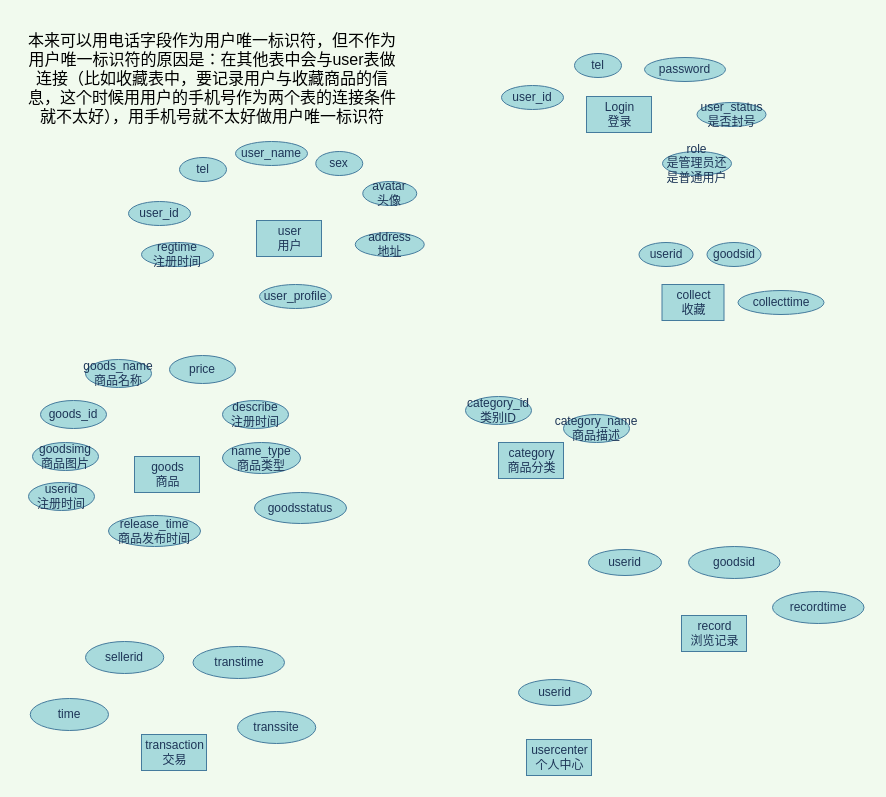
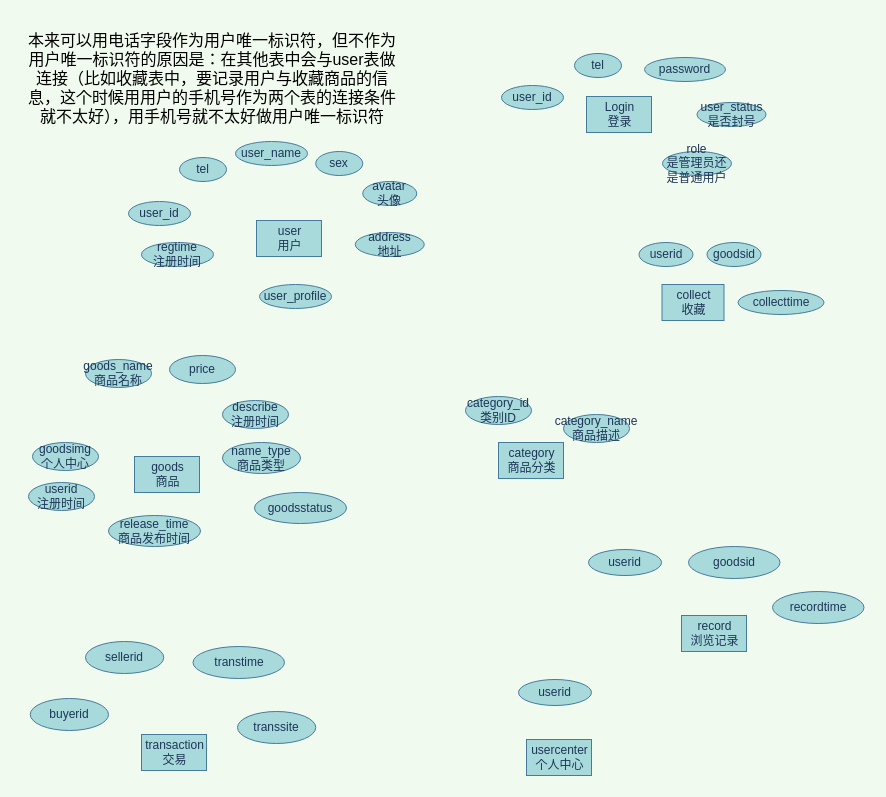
  <mxCell id="0" />
  <mxCell id="1" parent="0" />
  <mxCell id="2" value="user&lt;br&gt;用户" style="html=1;fillColor=#A8DADC;strokeColor=#457B9D;fontColor=#1D3557;" parent="1" vertex="1"><mxGeometry x="256" y="220" width="65" height="36" as="geometry" /></mxCell>
  <mxCell id="3" value="collect&lt;br&gt;收藏" style="html=1;fillColor=#A8DADC;strokeColor=#457B9D;fontColor=#1D3557;" parent="1" vertex="1"><mxGeometry x="661.5" y="284" width="62" height="36" as="geometry" /></mxCell>
  <mxCell id="4" value="user_id" style="ellipse;whiteSpace=wrap;html=1;rounded=0;sketch=0;fontColor=#1D3557;strokeColor=#457B9D;fillColor=#A8DADC;" parent="1" vertex="1"><mxGeometry x="128" y="201" width="62" height="24" as="geometry" /></mxCell>
  <mxCell id="5" value="user_name" style="ellipse;whiteSpace=wrap;html=1;rounded=0;sketch=0;fontColor=#1D3557;strokeColor=#457B9D;fillColor=#A8DADC;" parent="1" vertex="1"><mxGeometry x="235" y="141" width="72" height="24" as="geometry" /></mxCell>
  <mxCell id="6" value="tel" style="ellipse;whiteSpace=wrap;html=1;rounded=0;sketch=0;fontColor=#1D3557;strokeColor=#457B9D;fillColor=#A8DADC;" parent="1" vertex="1"><mxGeometry x="179" y="157" width="47" height="24" as="geometry" /></mxCell>
  <mxCell id="7" value="address&lt;br&gt;地址" style="ellipse;whiteSpace=wrap;html=1;rounded=0;sketch=0;fontColor=#1D3557;strokeColor=#457B9D;fillColor=#A8DADC;" parent="1" vertex="1"><mxGeometry x="354.75" y="232" width="69" height="24" as="geometry" /></mxCell>
  <mxCell id="8" value="sex" style="ellipse;whiteSpace=wrap;html=1;rounded=0;sketch=0;fontColor=#1D3557;strokeColor=#457B9D;fillColor=#A8DADC;" parent="1" vertex="1"><mxGeometry x="315.25" y="151" width="47" height="24" as="geometry" /></mxCell>
  <mxCell id="9" value="avatar&lt;br&gt;头像" style="ellipse;whiteSpace=wrap;html=1;rounded=0;sketch=0;fontColor=#1D3557;strokeColor=#457B9D;fillColor=#A8DADC;" parent="1" vertex="1"><mxGeometry x="362.25" y="181" width="54" height="24" as="geometry" /></mxCell>
  <mxCell id="10" value="regtime&lt;br&gt;注册时间" style="ellipse;whiteSpace=wrap;html=1;rounded=0;sketch=0;fontColor=#1D3557;strokeColor=#457B9D;fillColor=#A8DADC;" parent="1" vertex="1"><mxGeometry x="141" y="242" width="72" height="24" as="geometry" /></mxCell>
  <mxCell id="11" value="user_status&lt;br&gt;是否封号" style="ellipse;whiteSpace=wrap;html=1;rounded=0;sketch=0;fontColor=#1D3557;strokeColor=#457B9D;fillColor=#A8DADC;" parent="1" vertex="1"><mxGeometry x="696.5" y="102" width="69" height="24" as="geometry" /></mxCell>
  <mxCell id="12" value="userid" style="ellipse;whiteSpace=wrap;html=1;rounded=0;sketch=0;fontColor=#1D3557;strokeColor=#457B9D;fillColor=#A8DADC;" parent="1" vertex="1"><mxGeometry x="638.5" y="242" width="54" height="24" as="geometry" /></mxCell>
  <mxCell id="13" value="goodsid" style="ellipse;whiteSpace=wrap;html=1;rounded=0;sketch=0;fontColor=#1D3557;strokeColor=#457B9D;fillColor=#A8DADC;" parent="1" vertex="1"><mxGeometry x="706.5" y="242" width="54" height="24" as="geometry" /></mxCell>
  <mxCell id="14" value="collecttime" style="ellipse;whiteSpace=wrap;html=1;rounded=0;sketch=0;fontColor=#1D3557;strokeColor=#457B9D;fillColor=#A8DADC;" parent="1" vertex="1"><mxGeometry x="737.5" y="290" width="86" height="24" as="geometry" /></mxCell>
  <mxCell id="15" value="goods&lt;br&gt;商品" style="html=1;fillColor=#A8DADC;strokeColor=#457B9D;fontColor=#1D3557;" parent="1" vertex="1"><mxGeometry x="134" y="456" width="65" height="36" as="geometry" /></mxCell>
  <mxCell id="16" value="record&lt;br&gt;浏览记录" style="html=1;fillColor=#A8DADC;strokeColor=#457B9D;fontColor=#1D3557;" parent="1" vertex="1"><mxGeometry x="681" y="615" width="65" height="36" as="geometry" /></mxCell>
- <mxCell id="17" value="goods_id" style="ellipse;whiteSpace=wrap;html=1;rounded=0;sketch=0;fontColor=#1D3557;strokeColor=#457B9D;fillColor=#A8DADC;" parent="1" vertex="1"><mxGeometry x="40" y="400" width="66" height="28" as="geometry" /></mxCell>
  <mxCell id="18" value="price" style="ellipse;whiteSpace=wrap;html=1;rounded=0;sketch=0;fontColor=#1D3557;strokeColor=#457B9D;fillColor=#A8DADC;" parent="1" vertex="1"><mxGeometry x="169" y="355" width="66" height="28" as="geometry" /></mxCell>
  <mxCell id="19" value="describe&lt;br&gt;注册时间" style="ellipse;whiteSpace=wrap;html=1;rounded=0;sketch=0;fontColor=#1D3557;strokeColor=#457B9D;fillColor=#A8DADC;" parent="1" vertex="1"><mxGeometry x="222" y="400" width="66" height="28" as="geometry" /></mxCell>
  <mxCell id="20" value="name_type&lt;br&gt;商品类型" style="ellipse;whiteSpace=wrap;html=1;rounded=0;sketch=0;fontColor=#1D3557;strokeColor=#457B9D;fillColor=#A8DADC;" parent="1" vertex="1"><mxGeometry x="222" y="442" width="78" height="31" as="geometry" /></mxCell>
  <mxCell id="21" value="goodsstatus" style="ellipse;whiteSpace=wrap;html=1;rounded=0;sketch=0;fontColor=#1D3557;strokeColor=#457B9D;fillColor=#A8DADC;" parent="1" vertex="1"><mxGeometry x="254" y="492" width="92" height="31" as="geometry" /></mxCell>
  <mxCell id="22" value="release_time&lt;br&gt;商品发布时间" style="ellipse;whiteSpace=wrap;html=1;rounded=0;sketch=0;fontColor=#1D3557;strokeColor=#457B9D;fillColor=#A8DADC;" parent="1" vertex="1"><mxGeometry x="108" y="515" width="92" height="31" as="geometry" /></mxCell>
  <mxCell id="23" value="transaction&lt;br&gt;交易" style="html=1;fillColor=#A8DADC;strokeColor=#457B9D;fontColor=#1D3557;" parent="1" vertex="1"><mxGeometry x="141" y="734" width="65" height="36" as="geometry" /></mxCell>
- <mxCell id="24" value="goodsimg&lt;br&gt;商品图片" style="ellipse;whiteSpace=wrap;html=1;rounded=0;sketch=0;fontColor=#1D3557;strokeColor=#457B9D;fillColor=#A8DADC;" parent="1" vertex="1"><mxGeometry x="32" y="442" width="66" height="28" as="geometry" /></mxCell>
+ <mxCell id="24" value="goodsimg&lt;br&gt;个人中心" style="ellipse;whiteSpace=wrap;html=1;rounded=0;sketch=0;fontColor=#1D3557;strokeColor=#457B9D;fillColor=#A8DADC;" parent="1" vertex="1"><mxGeometry x="32" y="442" width="66" height="28" as="geometry" /></mxCell>
  <mxCell id="25" value="transtime" style="ellipse;whiteSpace=wrap;html=1;rounded=0;sketch=0;fontColor=#1D3557;strokeColor=#457B9D;fillColor=#A8DADC;" parent="1" vertex="1"><mxGeometry x="192.5" y="646" width="91.5" height="32" as="geometry" /></mxCell>
  <mxCell id="26" value="transsite" style="ellipse;whiteSpace=wrap;html=1;rounded=0;sketch=0;fontColor=#1D3557;strokeColor=#457B9D;fillColor=#A8DADC;" parent="1" vertex="1"><mxGeometry x="237" y="711" width="78.25" height="32" as="geometry" /></mxCell>
- <mxCell id="27" value="time" style="ellipse;whiteSpace=wrap;html=1;rounded=0;sketch=0;fontColor=#1D3557;strokeColor=#457B9D;fillColor=#A8DADC;" parent="1" vertex="1"><mxGeometry x="29.75" y="698" width="78.25" height="32" as="geometry" /></mxCell>
+ <mxCell id="27" value="buyerid" style="ellipse;whiteSpace=wrap;html=1;rounded=0;sketch=0;fontColor=#1D3557;strokeColor=#457B9D;fillColor=#A8DADC;" parent="1" vertex="1"><mxGeometry x="29.75" y="698" width="78.25" height="32" as="geometry" /></mxCell>
  <mxCell id="28" value="sellerid" style="ellipse;whiteSpace=wrap;html=1;rounded=0;sketch=0;fontColor=#1D3557;strokeColor=#457B9D;fillColor=#A8DADC;" parent="1" vertex="1"><mxGeometry x="85" y="641" width="78.25" height="32" as="geometry" /></mxCell>
  <mxCell id="29" value="goodsid" style="ellipse;whiteSpace=wrap;html=1;rounded=0;sketch=0;fontColor=#1D3557;strokeColor=#457B9D;fillColor=#A8DADC;" parent="1" vertex="1"><mxGeometry x="688" y="546" width="91.5" height="32" as="geometry" /></mxCell>
  <mxCell id="30" value="userid" style="ellipse;whiteSpace=wrap;html=1;rounded=0;sketch=0;fontColor=#1D3557;strokeColor=#457B9D;fillColor=#A8DADC;" parent="1" vertex="1"><mxGeometry x="588" y="549" width="73" height="26" as="geometry" /></mxCell>
  <mxCell id="31" value="recordtime" style="ellipse;whiteSpace=wrap;html=1;rounded=0;sketch=0;fontColor=#1D3557;strokeColor=#457B9D;fillColor=#A8DADC;" parent="1" vertex="1"><mxGeometry x="772" y="591" width="91.5" height="32" as="geometry" /></mxCell>
  <mxCell id="32" value="usercenter&lt;br&gt;个人中心" style="html=1;fillColor=#A8DADC;strokeColor=#457B9D;fontColor=#1D3557;" parent="1" vertex="1"><mxGeometry x="526" y="739" width="65" height="36" as="geometry" /></mxCell>
  <mxCell id="33" value="userid" style="ellipse;whiteSpace=wrap;html=1;rounded=0;sketch=0;fontColor=#1D3557;strokeColor=#457B9D;fillColor=#A8DADC;" parent="1" vertex="1"><mxGeometry x="518" y="679" width="73" height="26" as="geometry" /></mxCell>
  <mxCell id="34" value="userid&lt;br&gt;注册时间" style="ellipse;whiteSpace=wrap;html=1;rounded=0;sketch=0;fontColor=#1D3557;strokeColor=#457B9D;fillColor=#A8DADC;" parent="1" vertex="1"><mxGeometry x="28" y="482" width="66" height="28" as="geometry" /></mxCell>
  <mxCell id="35" value="role&lt;br&gt;是管理员还是普通用户" style="ellipse;whiteSpace=wrap;html=1;rounded=0;sketch=0;fontColor=#1D3557;strokeColor=#457B9D;fillColor=#A8DADC;" parent="1" vertex="1"><mxGeometry x="662" y="151" width="69" height="24" as="geometry" /></mxCell>
  <mxCell id="36" value="password" style="ellipse;whiteSpace=wrap;html=1;rounded=0;sketch=0;fontColor=#1D3557;strokeColor=#457B9D;fillColor=#A8DADC;" parent="1" vertex="1"><mxGeometry x="644" y="57" width="81" height="24" as="geometry" /></mxCell>
  <mxCell id="37" value="Login&lt;br&gt;登录" style="html=1;fillColor=#A8DADC;strokeColor=#457B9D;fontColor=#1D3557;" parent="1" vertex="1"><mxGeometry x="586" y="96" width="65" height="36" as="geometry" /></mxCell>
  <mxCell id="38" value="tel" style="ellipse;whiteSpace=wrap;html=1;rounded=0;sketch=0;fontColor=#1D3557;strokeColor=#457B9D;fillColor=#A8DADC;" parent="1" vertex="1"><mxGeometry x="574" y="53" width="47" height="24" as="geometry" /></mxCell>
  <mxCell id="39" value="user_id" style="ellipse;whiteSpace=wrap;html=1;rounded=0;sketch=0;fontColor=#1D3557;strokeColor=#457B9D;fillColor=#A8DADC;" parent="1" vertex="1"><mxGeometry x="501" y="85" width="62" height="24" as="geometry" /></mxCell>
  <mxCell id="40" value="&lt;font style=&quot;font-size: 16px&quot;&gt;本来可以用电话字段作为用户唯一标识符，但不作为用户唯一标识符的原因是：在其他表中会与user表做连接（比如收藏表中，要记录用户与收藏商品的信息，这个时候用用户的手机号作为两个表的连接条件就不太好），用手机号就不太好做用户唯一标识符&lt;/font&gt;" style="text;html=1;strokeColor=none;fillColor=none;align=center;verticalAlign=middle;whiteSpace=wrap;rounded=0;" parent="1" vertex="1"><mxGeometry x="20" y="20" width="383.75" height="116" as="geometry" /></mxCell>
  <mxCell id="41" value="user_profile" style="ellipse;whiteSpace=wrap;html=1;rounded=0;sketch=0;fontColor=#1D3557;strokeColor=#457B9D;fillColor=#A8DADC;" vertex="1" parent="1"><mxGeometry x="259" y="284" width="72" height="24" as="geometry" /></mxCell>
  <mxCell id="42" value="goods_name&lt;br&gt;商品名称" style="ellipse;whiteSpace=wrap;html=1;rounded=0;sketch=0;fontColor=#1D3557;strokeColor=#457B9D;fillColor=#A8DADC;" vertex="1" parent="1"><mxGeometry x="85" y="359" width="66" height="28" as="geometry" /></mxCell>
  <mxCell id="43" value="category&lt;br&gt;商品分类" style="html=1;fillColor=#A8DADC;strokeColor=#457B9D;fontColor=#1D3557;" vertex="1" parent="1"><mxGeometry x="498" y="442" width="65" height="36" as="geometry" /></mxCell>
  <mxCell id="44" value="category_name&lt;br&gt;商品描述" style="ellipse;whiteSpace=wrap;html=1;rounded=0;sketch=0;fontColor=#1D3557;strokeColor=#457B9D;fillColor=#A8DADC;" vertex="1" parent="1"><mxGeometry x="563" y="414" width="66" height="28" as="geometry" /></mxCell>
  <mxCell id="45" value="category_id&lt;br&gt;类别ID" style="ellipse;whiteSpace=wrap;html=1;rounded=0;sketch=0;fontColor=#1D3557;strokeColor=#457B9D;fillColor=#A8DADC;" vertex="1" parent="1"><mxGeometry x="465" y="396" width="66" height="28" as="geometry" /></mxCell>
